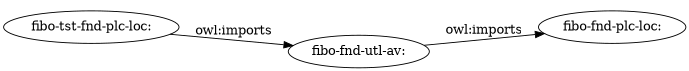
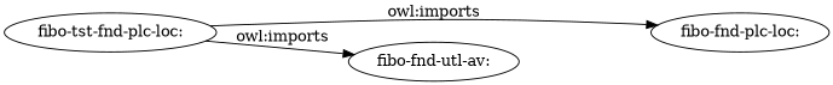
  digraph {
    rankdir=LR
    "fibo-tst-fnd-plc-loc:"
    "fibo-fnd-plc-loc:"
    "fibo-fnd-utl-av:"
-   "fibo-fnd-utl-av:" -> "fibo-fnd-plc-loc:" [label="owl:imports"]
+   "fibo-tst-fnd-plc-loc:" -> "fibo-fnd-plc-loc:" [label="owl:imports"]
    "fibo-tst-fnd-plc-loc:" -> "fibo-fnd-utl-av:" [label="owl:imports"]
  }
